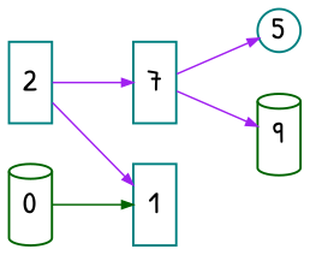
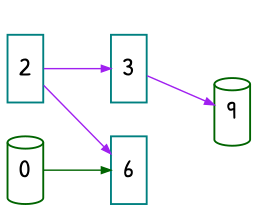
  digraph {
    fontname="Patrick Hand"
    rankdir=LR
    node [color=teal fixedsize=true fontname="Patrick Hand" shape=box]
    edge [arrowsize=0.5 color=purple fontname="Patrick Hand" penwidth=0.75]
-   3 [width=.26 label=7]
-   5 [shape=circle width=.26]
+   3 [width=.26]
    n3 [color=darkgreen label=9 shape=cylinder width=.26]
    2 [width=.26]
-   1 [width=.26]
+   1 [width=.26 label=6]
    0 [color=darkgreen shape=cylinder width=.26]
-   3 -> 5
    3 -> n3
    2 -> 3
    2 -> 1
    0 -> 1 [color=darkgreen]
  }
